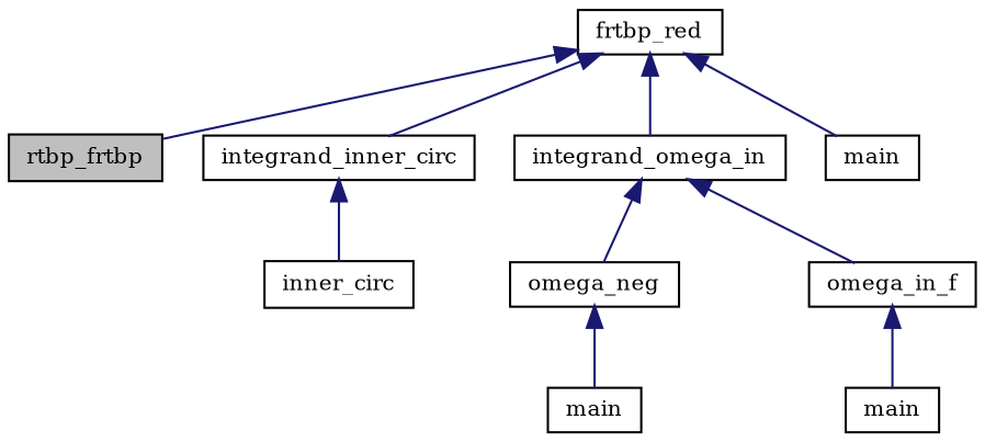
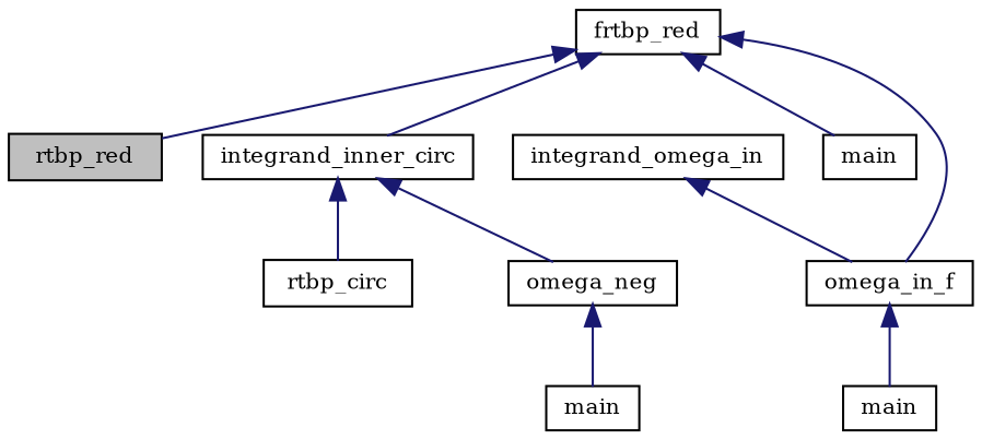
  digraph {
    fontname="DejaVu Serif"
    rankdir=TB
    node [color=black fillcolor=white fontname="DejaVu Serif" fontsize=10 shape=record style=filled]
    edge [color=midnightblue dir=back fontname="DejaVu Serif" fontsize=10 labelfontname=FreeSans labelfontsize=10 style=solid]
-   n1 [fillcolor=grey75 fontcolor=black height=0.2 label=rtbp_frtbp width=0.4]
+   n1 [fillcolor=grey75 fontcolor=black height=0.2 label=rtbp_red width=0.4]
    n2 [height=0.2 label=frtbp_red width=0.4]
    n3 [height=0.2 label=integrand_inner_circ width=0.4]
    n4 [height=0.2 label=integrand_omega_in width=0.4]
    n5 [height=0.2 label=main width=0.4]
-   n6 [height=0.2 label=inner_circ width=0.4]
+   n6 [height=0.2 label=rtbp_circ width=0.4]
    n7 [height=0.2 label=omega_in_f width=0.4]
    n8 [height=0.2 label=omega_neg width=0.4]
    n9 [height=0.2 label=main width=0.4]
    n10 [height=0.2 label=main width=0.4]
    n2 -> n1
    n2 -> n3
-   n2 -> n4
+   n2 -> n7
    n2 -> n5
    n3 -> n6
    n4 -> n7
-   n4 -> n8
+   n3 -> n8
    n7 -> n9
    n8 -> n10
  }
